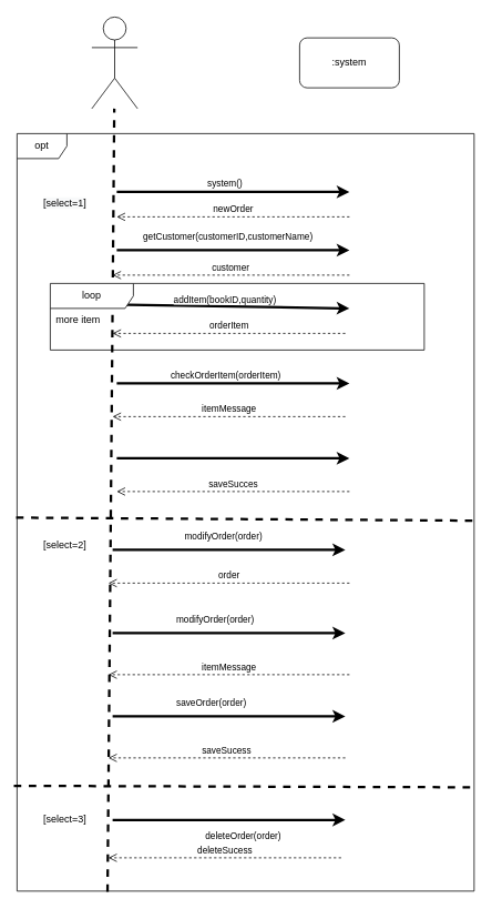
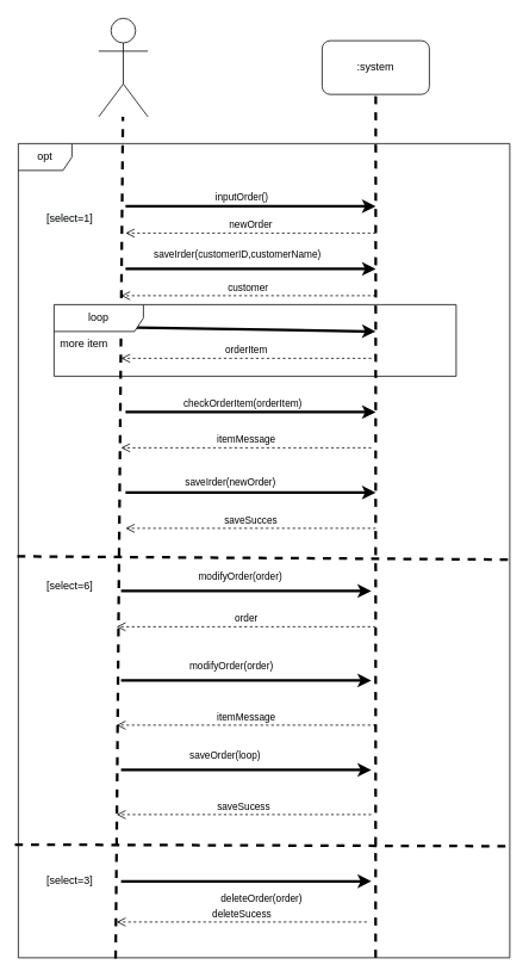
  <mxCell id="0" />
  <mxCell id="1" parent="0" />
  <mxCell id="2" value="opt" style="shape=umlFrame;whiteSpace=wrap;html=1;" vertex="1" parent="1"><mxGeometry x="20" y="160" width="550" height="910" as="geometry" /></mxCell>
  <mxCell id="3" value="" style="shape=umlActor;verticalLabelPosition=bottom;verticalAlign=top;html=1;outlineConnect=0;" vertex="1" parent="1"><mxGeometry x="110" y="20" width="55" height="110" as="geometry" /></mxCell>
  <mxCell id="4" value=":system" style="whiteSpace=wrap;html=1;rounded=1;" vertex="1" parent="1"><mxGeometry x="360" y="45" width="120" height="60" as="geometry" /></mxCell>
  <mxCell id="5" value="" style="endArrow=none;dashed=1;html=1;rounded=0;endSize=6;sourcePerimeterSpacing=0;strokeWidth=3;jumpSize=6;exitX=0.198;exitY=1.001;exitDx=0;exitDy=0;exitPerimeter=0;" edge="1" parent="1" source="2" target="3"><mxGeometry width="50" height="50" relative="1" as="geometry"><mxPoint x="130" y="830" as="sourcePoint" /><mxPoint x="180" y="380" as="targetPoint" /></mxGeometry></mxCell>
  <mxCell id="6" value="&lt;span style=&quot;color: rgb(0, 0, 0); font-family: helvetica; font-size: 12px; font-style: normal; font-weight: 400; letter-spacing: normal; text-align: left; text-indent: 0px; text-transform: none; word-spacing: 0px; background-color: rgb(248, 249, 250); display: inline; float: none;&quot;&gt;[select=1]&lt;/span&gt;" style="text;whiteSpace=wrap;html=1;" vertex="1" parent="1"><mxGeometry x="50" y="230" width="80" height="30" as="geometry" /></mxCell>
  <mxCell id="7" value="" style="endArrow=none;dashed=1;html=1;rounded=0;endSize=6;sourcePerimeterSpacing=0;strokeWidth=3;jumpSize=6;exitX=-0.002;exitY=0.507;exitDx=0;exitDy=0;exitPerimeter=0;entryX=1.009;entryY=0.511;entryDx=0;entryDy=0;entryPerimeter=0;" edge="1" parent="1" source="2" target="2"><mxGeometry width="50" height="50" relative="1" as="geometry"><mxPoint x="280" y="610" as="sourcePoint" /><mxPoint x="330" y="560" as="targetPoint" /></mxGeometry></mxCell>
  <mxCell id="8" value="" style="endArrow=none;dashed=1;html=1;rounded=0;endSize=6;sourcePerimeterSpacing=0;strokeWidth=3;jumpSize=6;exitX=-0.007;exitY=0.861;exitDx=0;exitDy=0;exitPerimeter=0;entryX=1.005;entryY=0.863;entryDx=0;entryDy=0;entryPerimeter=0;" edge="1" parent="1" source="2" target="2"><mxGeometry width="50" height="50" relative="1" as="geometry"><mxPoint x="280" y="610" as="sourcePoint" /><mxPoint x="330" y="560" as="targetPoint" /></mxGeometry></mxCell>
+ <mxCell id="9" value="" style="endArrow=none;dashed=1;html=1;rounded=0;endSize=6;sourcePerimeterSpacing=0;strokeWidth=3;jumpSize=6;entryX=0.5;entryY=1;entryDx=0;entryDy=0;exitX=0.727;exitY=1;exitDx=0;exitDy=0;exitPerimeter=0;" edge="1" parent="1" source="2" target="4"><mxGeometry width="50" height="50" relative="1" as="geometry"><mxPoint x="420" y="850" as="sourcePoint" /><mxPoint x="330" y="360" as="targetPoint" /></mxGeometry></mxCell>
  <mxCell id="10" value="" style="endArrow=classic;html=1;rounded=0;endSize=6;sourcePerimeterSpacing=0;strokeWidth=3;jumpSize=6;" edge="1" parent="1"><mxGeometry width="50" height="50" relative="1" as="geometry"><mxPoint x="140" y="230" as="sourcePoint" /><mxPoint x="420" y="230" as="targetPoint" /></mxGeometry></mxCell>
  <mxCell id="11" value="" style="endArrow=classic;html=1;rounded=0;endSize=6;sourcePerimeterSpacing=0;strokeWidth=3;jumpSize=6;" edge="1" parent="1"><mxGeometry width="50" height="50" relative="1" as="geometry"><mxPoint x="140" y="550" as="sourcePoint" /><mxPoint x="420" y="550" as="targetPoint" /></mxGeometry></mxCell>
  <mxCell id="12" value="" style="endArrow=classic;html=1;rounded=0;endSize=6;sourcePerimeterSpacing=0;strokeWidth=3;jumpSize=6;" edge="1" parent="1"><mxGeometry width="50" height="50" relative="1" as="geometry"><mxPoint x="140" y="460" as="sourcePoint" /><mxPoint x="420" y="460" as="targetPoint" /></mxGeometry></mxCell>
  <mxCell id="13" value="checkOrderItem(orderItem)" style="edgeLabel;html=1;align=center;verticalAlign=middle;resizable=0;points=[];" vertex="1" connectable="0" parent="12"><mxGeometry x="-0.179" relative="1" as="geometry"><mxPoint x="15" y="-10" as="offset" /></mxGeometry></mxCell>
  <mxCell id="14" value="" style="endArrow=classic;html=1;rounded=0;endSize=6;sourcePerimeterSpacing=0;strokeWidth=3;jumpSize=6;exitX=0.116;exitY=0.313;exitDx=0;exitDy=0;exitPerimeter=0;" edge="1" parent="1" source="18"><mxGeometry width="50" height="50" relative="1" as="geometry"><mxPoint x="140" y="370" as="sourcePoint" /><mxPoint x="420" y="370" as="targetPoint" /></mxGeometry></mxCell>
  <mxCell id="15" value="" style="endArrow=classic;html=1;rounded=0;endSize=6;sourcePerimeterSpacing=0;strokeWidth=3;jumpSize=6;" edge="1" parent="1"><mxGeometry width="50" height="50" relative="1" as="geometry"><mxPoint x="140" y="300" as="sourcePoint" /><mxPoint x="420" y="300" as="targetPoint" /></mxGeometry></mxCell>
- <mxCell id="16" value="&lt;span style=&quot;font-size: 11px ; background-color: rgb(255 , 255 , 255)&quot;&gt;system()&lt;/span&gt;" style="text;html=1;align=center;verticalAlign=middle;resizable=0;points=[];autosize=1;strokeColor=none;fillColor=none;" vertex="1" parent="1"><mxGeometry x="230" y="210" width="80" height="20" as="geometry" /></mxCell>
- <mxCell id="17" value="&lt;span style=&quot;color: rgb(0, 0, 0); font-family: helvetica; font-size: 11px; font-style: normal; font-weight: 400; letter-spacing: normal; text-align: center; text-indent: 0px; text-transform: none; word-spacing: 0px; background-color: rgb(255, 255, 255); display: inline; float: none;&quot;&gt;getCustomer(customerID,customerName)&lt;/span&gt;" style="text;whiteSpace=wrap;html=1;" vertex="1" parent="1"><mxGeometry x="170" y="270" width="250" height="30" as="geometry" /></mxCell>
+ <mxCell id="16" value="&lt;span style=&quot;font-size: 11px ; background-color: rgb(255 , 255 , 255)&quot;&gt;inputOrder()&lt;/span&gt;" style="text;html=1;align=center;verticalAlign=middle;resizable=0;points=[];autosize=1;strokeColor=none;fillColor=none;" vertex="1" parent="1"><mxGeometry x="230" y="210" width="80" height="20" as="geometry" /></mxCell>
+ <mxCell id="17" value="&lt;span style=&quot;color: rgb(0, 0, 0); font-family: helvetica; font-size: 11px; font-style: normal; font-weight: 400; letter-spacing: normal; text-align: center; text-indent: 0px; text-transform: none; word-spacing: 0px; background-color: rgb(255, 255, 255); display: inline; float: none;&quot;&gt;saveIrder(customerID,customerName)&lt;/span&gt;" style="text;whiteSpace=wrap;html=1;" vertex="1" parent="1"><mxGeometry x="170" y="270" width="250" height="30" as="geometry" /></mxCell>
  <mxCell id="18" value="&lt;span&gt;loop&lt;/span&gt;" style="shape=umlFrame;whiteSpace=wrap;html=1;width=100;height=30;" vertex="1" parent="1"><mxGeometry x="60" y="340" width="450" height="80" as="geometry" /></mxCell>
  <mxCell id="19" value="more item" style="text" vertex="1" parent="1"><mxGeometry x="65" y="370" width="100" height="20" as="geometry" /></mxCell>
- <mxCell id="20" value="&lt;span style=&quot;font-size: 11px ; background-color: rgb(255 , 255 , 255)&quot;&gt;addItem(bookID,quantity)&lt;/span&gt;" style="text;html=1;align=center;verticalAlign=middle;resizable=0;points=[];autosize=1;strokeColor=none;fillColor=none;" vertex="1" parent="1"><mxGeometry x="195" y="350" width="150" height="20" as="geometry" /></mxCell>
- <mxCell id="22" value="&lt;span style=&quot;color: rgb(0, 0, 0); font-family: helvetica; font-size: 12px; font-style: normal; font-weight: 400; letter-spacing: normal; text-align: left; text-indent: 0px; text-transform: none; word-spacing: 0px; background-color: rgb(255, 255, 255); display: inline; float: none;&quot;&gt;[select=2]&lt;/span&gt;" style="text;whiteSpace=wrap;html=1;" vertex="1" parent="1"><mxGeometry x="50" y="640" width="80" height="30" as="geometry" /></mxCell>
+ <mxCell id="21" value="&lt;span style=&quot;color: rgb(0, 0, 0); font-family: helvetica; font-size: 11px; font-style: normal; font-weight: 400; letter-spacing: normal; text-align: center; text-indent: 0px; text-transform: none; word-spacing: 0px; background-color: rgb(255, 255, 255); display: inline; float: none;&quot;&gt;saveIrder(newOrder)&lt;/span&gt;" style="text;whiteSpace=wrap;html=1;" vertex="1" parent="1"><mxGeometry x="205" y="525" width="140" height="30" as="geometry" /></mxCell>
+ <mxCell id="22" value="&lt;span style=&quot;color: rgb(0, 0, 0); font-family: helvetica; font-size: 12px; font-style: normal; font-weight: 400; letter-spacing: normal; text-align: left; text-indent: 0px; text-transform: none; word-spacing: 0px; background-color: rgb(255, 255, 255); display: inline; float: none;&quot;&gt;[select=6]&lt;/span&gt;" style="text;whiteSpace=wrap;html=1;" vertex="1" parent="1"><mxGeometry x="50" y="640" width="80" height="30" as="geometry" /></mxCell>
  <mxCell id="23" value="&lt;span style=&quot;color: rgb(0, 0, 0); font-family: helvetica; font-size: 12px; font-style: normal; font-weight: 400; letter-spacing: normal; text-align: left; text-indent: 0px; text-transform: none; word-spacing: 0px; background-color: rgb(255, 255, 255); display: inline; float: none;&quot;&gt;[select=3]&lt;/span&gt;" style="text;whiteSpace=wrap;html=1;" vertex="1" parent="1"><mxGeometry x="50" y="970" width="80" height="30" as="geometry" /></mxCell>
  <mxCell id="24" value="newOrder" style="html=1;verticalAlign=bottom;endArrow=open;dashed=1;endSize=8;" edge="1" parent="1"><mxGeometry relative="1" as="geometry"><mxPoint x="420" y="260.001" as="sourcePoint" /><mxPoint x="140" y="260.001" as="targetPoint" /></mxGeometry></mxCell>
  <mxCell id="25" value="customer" style="html=1;verticalAlign=bottom;endArrow=open;dashed=1;endSize=8;" edge="1" parent="1"><mxGeometry relative="1" as="geometry"><mxPoint x="420" y="330" as="sourcePoint" /><mxPoint x="135" y="330" as="targetPoint" /></mxGeometry></mxCell>
  <mxCell id="26" value="orderItem" style="html=1;verticalAlign=bottom;endArrow=open;dashed=1;endSize=8;" edge="1" parent="1"><mxGeometry relative="1" as="geometry"><mxPoint x="415" y="400.001" as="sourcePoint" /><mxPoint x="135" y="400.001" as="targetPoint" /></mxGeometry></mxCell>
  <mxCell id="27" value="itemMessage" style="html=1;verticalAlign=bottom;endArrow=open;dashed=1;endSize=8;" edge="1" parent="1"><mxGeometry relative="1" as="geometry"><mxPoint x="415" y="500.004" as="sourcePoint" /><mxPoint x="135" y="500.004" as="targetPoint" /></mxGeometry></mxCell>
  <mxCell id="28" value="saveSucces" style="html=1;verticalAlign=bottom;endArrow=open;dashed=1;endSize=8;" edge="1" parent="1"><mxGeometry relative="1" as="geometry"><mxPoint x="420" y="589.995" as="sourcePoint" /><mxPoint x="140" y="589.995" as="targetPoint" /></mxGeometry></mxCell>
  <mxCell id="29" value="" style="endArrow=classic;html=1;rounded=0;endSize=6;sourcePerimeterSpacing=0;strokeWidth=3;jumpSize=6;" edge="1" parent="1"><mxGeometry width="50" height="50" relative="1" as="geometry"><mxPoint x="135" y="660" as="sourcePoint" /><mxPoint x="415" y="660" as="targetPoint" /></mxGeometry></mxCell>
  <mxCell id="30" value="" style="endArrow=classic;html=1;rounded=0;endSize=6;sourcePerimeterSpacing=0;strokeWidth=3;jumpSize=6;" edge="1" parent="1"><mxGeometry width="50" height="50" relative="1" as="geometry"><mxPoint x="135" y="760" as="sourcePoint" /><mxPoint x="415" y="760" as="targetPoint" /></mxGeometry></mxCell>
  <mxCell id="31" value="" style="endArrow=classic;html=1;rounded=0;endSize=6;sourcePerimeterSpacing=0;strokeWidth=3;jumpSize=6;" edge="1" parent="1"><mxGeometry width="50" height="50" relative="1" as="geometry"><mxPoint x="135" y="860" as="sourcePoint" /><mxPoint x="415" y="860" as="targetPoint" /></mxGeometry></mxCell>
  <mxCell id="32" value="&lt;span style=&quot;color: rgb(0, 0, 0); font-family: helvetica; font-size: 11px; font-style: normal; font-weight: 400; letter-spacing: normal; text-align: center; text-indent: 0px; text-transform: none; word-spacing: 0px; background-color: rgb(255, 255, 255); display: inline; float: none;&quot;&gt;modifyOrder(order)&lt;/span&gt;" style="text;whiteSpace=wrap;html=1;" vertex="1" parent="1"><mxGeometry x="220" y="630" width="130" height="30" as="geometry" /></mxCell>
  <mxCell id="33" value="&lt;span style=&quot;color: rgb(0, 0, 0); font-family: helvetica; font-size: 11px; font-style: normal; font-weight: 400; letter-spacing: normal; text-align: center; text-indent: 0px; text-transform: none; word-spacing: 0px; background-color: rgb(255, 255, 255); display: inline; float: none;&quot;&gt;modifyOrder(order)&lt;/span&gt;" style="text;whiteSpace=wrap;html=1;" vertex="1" parent="1"><mxGeometry x="210" y="730" width="130" height="30" as="geometry" /></mxCell>
- <mxCell id="34" value="&lt;span style=&quot;color: rgb(0, 0, 0); font-family: helvetica; font-size: 11px; font-style: normal; font-weight: 400; letter-spacing: normal; text-align: center; text-indent: 0px; text-transform: none; word-spacing: 0px; background-color: rgb(255, 255, 255); display: inline; float: none;&quot;&gt;saveOrder(order)&lt;/span&gt;" style="text;whiteSpace=wrap;html=1;" vertex="1" parent="1"><mxGeometry x="210" y="830" width="120" height="30" as="geometry" /></mxCell>
+ <mxCell id="34" value="&lt;span style=&quot;color: rgb(0, 0, 0); font-family: helvetica; font-size: 11px; font-style: normal; font-weight: 400; letter-spacing: normal; text-align: center; text-indent: 0px; text-transform: none; word-spacing: 0px; background-color: rgb(255, 255, 255); display: inline; float: none;&quot;&gt;saveOrder(loop)&lt;/span&gt;" style="text;whiteSpace=wrap;html=1;" vertex="1" parent="1"><mxGeometry x="210" y="830" width="120" height="30" as="geometry" /></mxCell>
  <mxCell id="35" value="order" style="html=1;verticalAlign=bottom;endArrow=open;dashed=1;endSize=8;" edge="1" parent="1"><mxGeometry relative="1" as="geometry"><mxPoint x="420" y="700" as="sourcePoint" /><mxPoint x="130" y="699.996" as="targetPoint" /></mxGeometry></mxCell>
  <mxCell id="36" value="itemMessage" style="html=1;verticalAlign=bottom;endArrow=open;dashed=1;endSize=8;" edge="1" parent="1"><mxGeometry relative="1" as="geometry"><mxPoint x="420" y="810" as="sourcePoint" /><mxPoint x="130" y="809.996" as="targetPoint" /></mxGeometry></mxCell>
  <mxCell id="37" value="saveSucess" style="html=1;verticalAlign=bottom;endArrow=open;dashed=1;endSize=8;" edge="1" parent="1"><mxGeometry relative="1" as="geometry"><mxPoint x="415" y="910" as="sourcePoint" /><mxPoint x="130" y="910.001" as="targetPoint" /></mxGeometry></mxCell>
  <mxCell id="38" value="" style="endArrow=classic;html=1;rounded=0;endSize=6;sourcePerimeterSpacing=0;strokeWidth=3;jumpSize=6;" edge="1" parent="1"><mxGeometry width="50" height="50" relative="1" as="geometry"><mxPoint x="135" y="984.5" as="sourcePoint" /><mxPoint x="415" y="984.5" as="targetPoint" /></mxGeometry></mxCell>
  <mxCell id="39" value="&lt;span style=&quot;color: rgb(0, 0, 0); font-family: helvetica; font-size: 11px; font-style: normal; font-weight: 400; letter-spacing: normal; text-align: center; text-indent: 0px; text-transform: none; word-spacing: 0px; background-color: rgb(255, 255, 255); display: inline; float: none;&quot;&gt;deleteOrder(order)&lt;/span&gt;" style="text;whiteSpace=wrap;html=1;" vertex="1" parent="1"><mxGeometry x="245" y="990" width="120" height="30" as="geometry" /></mxCell>
  <mxCell id="40" value="deleteSucess" style="html=1;verticalAlign=bottom;endArrow=open;dashed=1;endSize=8;" edge="1" parent="1"><mxGeometry relative="1" as="geometry"><mxPoint x="410" y="1030.001" as="sourcePoint" /><mxPoint x="130" y="1030.001" as="targetPoint" /></mxGeometry></mxCell>
